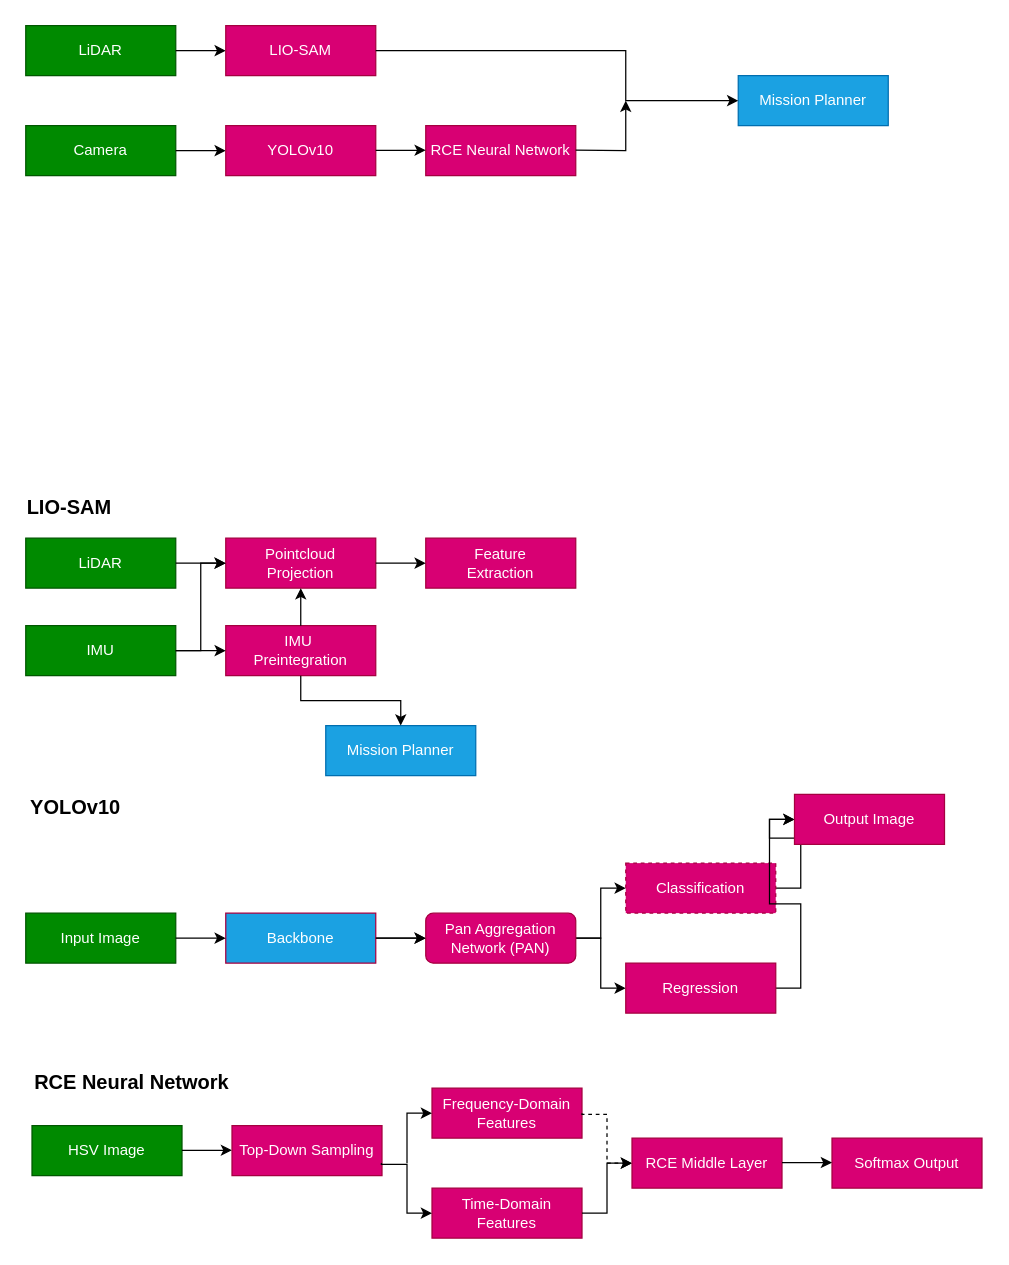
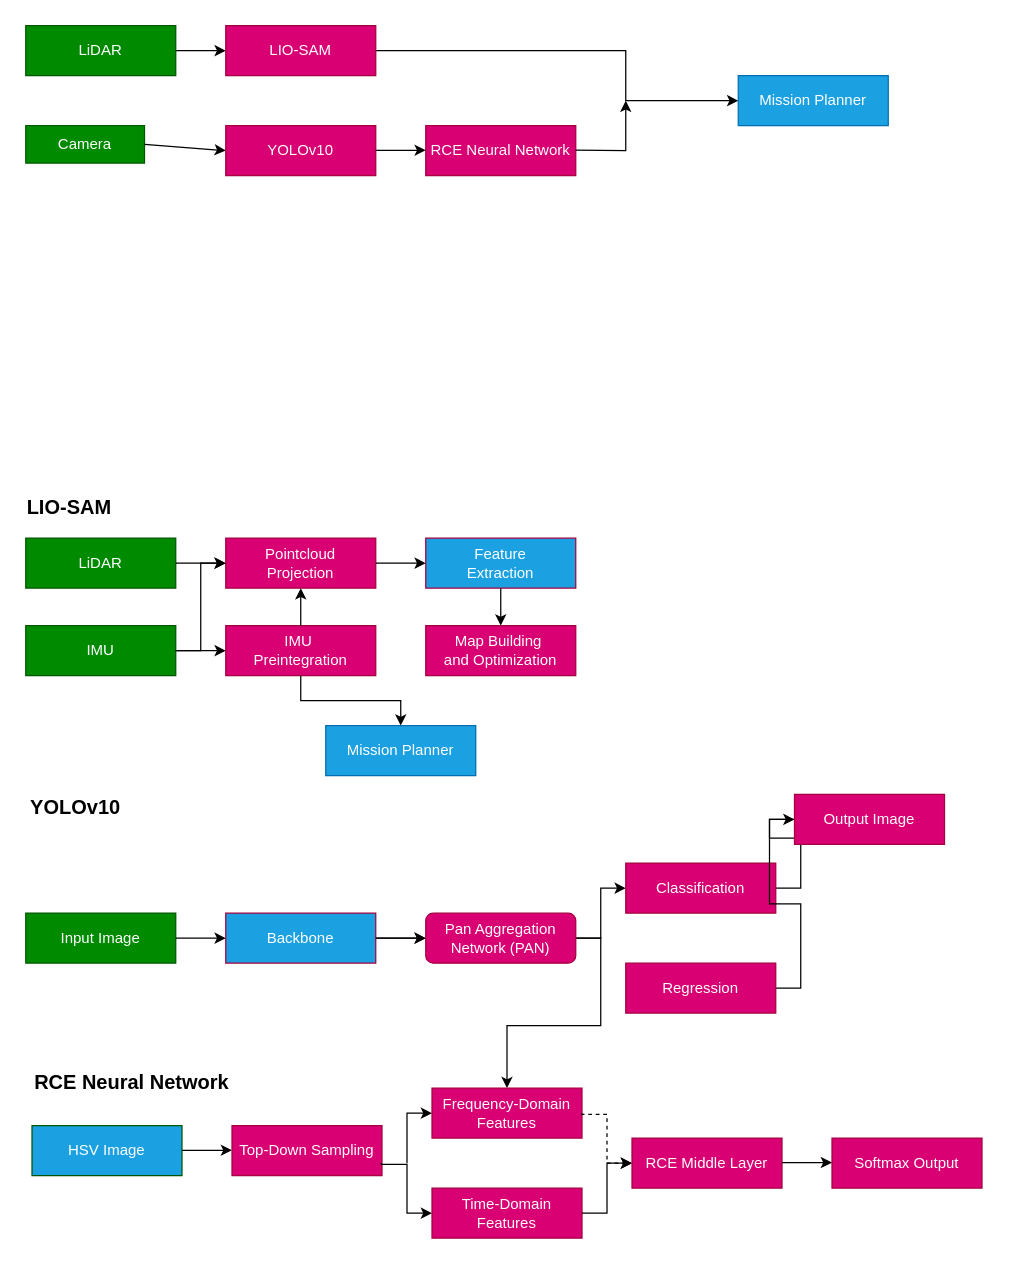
  <mxCell id="0" />
  <mxCell id="1" parent="0" />
  <mxCell id="2" value="LiDAR" style="rounded=0;whiteSpace=wrap;html=1;fillColor=#008a00;fontColor=#ffffff;strokeColor=#005700;" parent="1" vertex="1"><mxGeometry x="20" y="20" width="120" height="40" as="geometry" /></mxCell>
  <mxCell id="3" value="" style="endArrow=classic;html=1;rounded=0;exitX=1;exitY=0.5;exitDx=0;exitDy=0;entryX=0;entryY=0.5;entryDx=0;entryDy=0;" parent="1" source="2" target="4" edge="1"><mxGeometry width="50" height="50" relative="1" as="geometry"><mxPoint x="370" y="320" as="sourcePoint" /><mxPoint x="420" y="270" as="targetPoint" /></mxGeometry></mxCell>
  <mxCell id="4" value="LIO-SAM" style="rounded=0;whiteSpace=wrap;html=1;fillColor=#d80073;fontColor=#ffffff;strokeColor=#A50040;" parent="1" vertex="1"><mxGeometry x="180" y="20" width="120" height="40" as="geometry" /></mxCell>
  <mxCell id="5" value="Mission Planner" style="rounded=0;whiteSpace=wrap;html=1;fillColor=#1ba1e2;fontColor=#ffffff;strokeColor=#006EAF;" parent="1" vertex="1"><mxGeometry x="590" y="60" width="120" height="40" as="geometry" /></mxCell>
- <mxCell id="6" value="Camera" style="rounded=0;whiteSpace=wrap;html=1;fillColor=#008a00;fontColor=#ffffff;strokeColor=#005700;" parent="1" vertex="1"><mxGeometry x="20" y="100" width="120" height="40" as="geometry" /></mxCell>
+ <mxCell id="6" value="Camera" style="rounded=0;whiteSpace=wrap;html=1;fillColor=#008a00;fontColor=#ffffff;strokeColor=#005700;" parent="1" vertex="1"><mxGeometry x="20" y="100" width="95" height="30" as="geometry" /></mxCell>
  <mxCell id="7" value="" style="endArrow=classic;html=1;rounded=0;exitX=1;exitY=0.5;exitDx=0;exitDy=0;entryX=0;entryY=0.5;entryDx=0;entryDy=0;" parent="1" source="6" target="8" edge="1"><mxGeometry width="50" height="50" relative="1" as="geometry"><mxPoint x="370" y="420" as="sourcePoint" /><mxPoint x="420" y="370" as="targetPoint" /></mxGeometry></mxCell>
  <mxCell id="8" value="YOLOv10" style="rounded=0;whiteSpace=wrap;html=1;fillColor=#d80073;fontColor=#ffffff;strokeColor=#A50040;" parent="1" vertex="1"><mxGeometry x="180" y="100" width="120" height="40" as="geometry" /></mxCell>
  <mxCell id="9" value="&lt;span style=&quot;font-size: 16px;&quot;&gt;LIO-SAM&lt;/span&gt;" style="text;html=1;align=center;verticalAlign=middle;whiteSpace=wrap;rounded=0;fontStyle=1" parent="1" vertex="1"><mxGeometry x="20" y="390" width="70" height="30" as="geometry" /></mxCell>
  <mxCell id="10" value="LiDAR" style="rounded=0;whiteSpace=wrap;html=1;fillColor=#008a00;fontColor=#ffffff;strokeColor=#005700;" parent="1" vertex="1"><mxGeometry x="20" y="430" width="120" height="40" as="geometry" /></mxCell>
  <mxCell id="11" value="Pointcloud&lt;div&gt;Projection&lt;/div&gt;" style="rounded=0;whiteSpace=wrap;html=1;fillColor=#d80073;fontColor=#ffffff;strokeColor=#A50040;" parent="1" vertex="1"><mxGeometry x="180" y="430" width="120" height="40" as="geometry" /></mxCell>
- <mxCell id="12" value="Feature&lt;div&gt;Extraction&lt;/div&gt;" style="rounded=0;whiteSpace=wrap;html=1;fillColor=#d80073;fontColor=#ffffff;strokeColor=#A50040;" parent="1" vertex="1"><mxGeometry x="340" y="430" width="120" height="40" as="geometry" /></mxCell>
+ <mxCell id="12" value="Feature&lt;div&gt;Extraction&lt;/div&gt;" style="rounded=0;whiteSpace=wrap;html=1;fillColor=#1ba1e2;fontColor=#ffffff;strokeColor=#A50040;" parent="1" vertex="1"><mxGeometry x="340" y="430" width="120" height="40" as="geometry" /></mxCell>
+ <mxCell id="13" value="Map Building&amp;nbsp;&lt;div&gt;and Optimization&lt;/div&gt;" style="rounded=0;whiteSpace=wrap;html=1;fillColor=#d80073;fontColor=#ffffff;strokeColor=#A50040;" parent="1" vertex="1"><mxGeometry x="340" y="500" width="120" height="40" as="geometry" /></mxCell>
  <mxCell id="14" value="IMU" style="rounded=0;whiteSpace=wrap;html=1;fillColor=#008a00;fontColor=#ffffff;strokeColor=#005700;" parent="1" vertex="1"><mxGeometry x="20" y="500" width="120" height="40" as="geometry" /></mxCell>
  <mxCell id="15" value="IMU&amp;nbsp;&lt;div&gt;Preintegration&lt;/div&gt;" style="rounded=0;whiteSpace=wrap;html=1;fillColor=#d80073;fontColor=#ffffff;strokeColor=#A50040;" parent="1" vertex="1"><mxGeometry x="180" y="500" width="120" height="40" as="geometry" /></mxCell>
  <mxCell id="16" value="Mission Planner" style="rounded=0;whiteSpace=wrap;html=1;fillColor=#1ba1e2;fontColor=#ffffff;strokeColor=#006EAF;" parent="1" vertex="1"><mxGeometry x="260" y="580" width="120" height="40" as="geometry" /></mxCell>
  <mxCell id="17" value="" style="endArrow=classic;html=1;rounded=0;exitX=1;exitY=0.5;exitDx=0;exitDy=0;entryX=0;entryY=0.5;entryDx=0;entryDy=0;" parent="1" source="10" target="11" edge="1"><mxGeometry width="50" height="50" relative="1" as="geometry"><mxPoint x="170" y="340" as="sourcePoint" /><mxPoint x="230" y="340" as="targetPoint" /></mxGeometry></mxCell>
  <mxCell id="18" value="" style="endArrow=classic;html=1;rounded=0;exitX=1;exitY=0.5;exitDx=0;exitDy=0;entryX=0;entryY=0.5;entryDx=0;entryDy=0;" parent="1" source="11" target="12" edge="1"><mxGeometry width="50" height="50" relative="1" as="geometry"><mxPoint x="300" y="460" as="sourcePoint" /><mxPoint x="360" y="460" as="targetPoint" /></mxGeometry></mxCell>
+ <mxCell id="19" value="" style="endArrow=classic;html=1;rounded=0;exitX=0.5;exitY=1;exitDx=0;exitDy=0;entryX=0.5;entryY=0;entryDx=0;entryDy=0;" parent="1" source="12" target="13" edge="1"><mxGeometry width="50" height="50" relative="1" as="geometry"><mxPoint x="340" y="490" as="sourcePoint" /><mxPoint x="380" y="490" as="targetPoint" /></mxGeometry></mxCell>
  <mxCell id="20" value="" style="endArrow=classic;html=1;rounded=0;exitX=0.5;exitY=1;exitDx=0;exitDy=0;entryX=0.5;entryY=0;entryDx=0;entryDy=0;" parent="1" source="15" target="16" edge="1"><mxGeometry width="50" height="50" relative="1" as="geometry"><mxPoint x="250" y="480" as="sourcePoint" /><mxPoint x="250" y="510" as="targetPoint" /><Array as="points"><mxPoint x="240" y="560" /><mxPoint x="320" y="560" /></Array></mxGeometry></mxCell>
  <mxCell id="21" value="" style="endArrow=classic;html=1;rounded=0;exitX=1;exitY=0.5;exitDx=0;exitDy=0;entryX=0;entryY=0.5;entryDx=0;entryDy=0;" parent="1" source="14" target="15" edge="1"><mxGeometry width="50" height="50" relative="1" as="geometry"><mxPoint x="160" y="450" as="sourcePoint" /><mxPoint x="200" y="450" as="targetPoint" /></mxGeometry></mxCell>
  <mxCell id="22" value="" style="endArrow=classic;html=1;rounded=0;entryX=0;entryY=0.5;entryDx=0;entryDy=0;" parent="1" target="11" edge="1"><mxGeometry width="50" height="50" relative="1" as="geometry"><mxPoint x="140" y="520" as="sourcePoint" /><mxPoint x="210" y="510" as="targetPoint" /><Array as="points"><mxPoint x="160" y="520" /><mxPoint x="160" y="450" /></Array></mxGeometry></mxCell>
  <mxCell id="23" value="" style="endArrow=classic;html=1;rounded=0;exitX=0.5;exitY=0;exitDx=0;exitDy=0;entryX=0.5;entryY=1;entryDx=0;entryDy=0;" parent="1" source="15" target="11" edge="1"><mxGeometry width="50" height="50" relative="1" as="geometry"><mxPoint x="200" y="480" as="sourcePoint" /><mxPoint x="240" y="480" as="targetPoint" /></mxGeometry></mxCell>
  <mxCell id="24" value="&lt;font size=&quot;3&quot;&gt;YOLOv10&lt;/font&gt;" style="text;html=1;align=center;verticalAlign=middle;whiteSpace=wrap;rounded=0;fontStyle=1" parent="1" vertex="1"><mxGeometry x="25" y="630" width="70" height="30" as="geometry" /></mxCell>
  <mxCell id="25" value="Input Image" style="rounded=0;whiteSpace=wrap;html=1;fillColor=#008a00;fontColor=#ffffff;strokeColor=#005700;" parent="1" vertex="1"><mxGeometry x="20" y="730" width="120" height="40" as="geometry" /></mxCell>
  <mxCell id="26" value="" style="edgeStyle=orthogonalEdgeStyle;rounded=0;orthogonalLoop=1;jettySize=auto;html=1;" parent="1" source="27" target="30" edge="1"><mxGeometry relative="1" as="geometry" /></mxCell>
  <mxCell id="27" value="Backbone" style="rounded=0;whiteSpace=wrap;html=1;fillColor=#1ba1e2;fontColor=#ffffff;strokeColor=#A50040;" parent="1" vertex="1"><mxGeometry x="180" y="730" width="120" height="40" as="geometry" /></mxCell>
  <mxCell id="28" style="edgeStyle=orthogonalEdgeStyle;rounded=0;orthogonalLoop=1;jettySize=auto;html=1;entryX=0;entryY=0.5;entryDx=0;entryDy=0;" parent="1" source="30" target="32" edge="1"><mxGeometry relative="1" as="geometry" /></mxCell>
- <mxCell id="29" style="edgeStyle=orthogonalEdgeStyle;rounded=0;orthogonalLoop=1;jettySize=auto;html=1;exitX=1;exitY=0.5;exitDx=0;exitDy=0;entryX=0;entryY=0.5;entryDx=0;entryDy=0;" parent="1" source="30" target="34" edge="1"><mxGeometry relative="1" as="geometry" /></mxCell>
+ <mxCell id="29" style="edgeStyle=orthogonalEdgeStyle;rounded=0;orthogonalLoop=1;jettySize=auto;html=1;exitX=1;exitY=0.5;exitDx=0;exitDy=0;" parent="1" source="30" target="43" edge="1"><mxGeometry relative="1" as="geometry" /></mxCell>
  <mxCell id="30" value="Pan Aggregation Network (PAN)" style="whiteSpace=wrap;html=1;fillColor=#d80073;fontColor=#ffffff;strokeColor=#A50040;rounded=1;" parent="1" vertex="1"><mxGeometry x="340" y="730" width="120" height="40" as="geometry" /></mxCell>
  <mxCell id="31" style="edgeStyle=orthogonalEdgeStyle;rounded=0;orthogonalLoop=1;jettySize=auto;html=1;exitX=1;exitY=0.5;exitDx=0;exitDy=0;entryX=0;entryY=0.5;entryDx=0;entryDy=0;" parent="1" source="32" target="35" edge="1"><mxGeometry relative="1" as="geometry" /></mxCell>
- <mxCell id="32" value="Classification" style="rounded=0;whiteSpace=wrap;html=1;fillColor=#d80073;fontColor=#ffffff;strokeColor=#A50040;dashed=1;" parent="1" vertex="1"><mxGeometry x="500" y="690" width="120" height="40" as="geometry" /></mxCell>
- <mxCell id="33" style="edgeStyle=orthogonalEdgeStyle;rounded=0;orthogonalLoop=1;jettySize=auto;html=1;exitX=1;exitY=0.5;exitDx=0;exitDy=0;entryX=0;entryY=0.5;entryDx=0;entryDy=0;" parent="1" source="34" target="35" edge="1"><mxGeometry relative="1" as="geometry" /></mxCell>
+ <mxCell id="32" value="Classification" style="rounded=0;whiteSpace=wrap;html=1;fillColor=#d80073;fontColor=#ffffff;strokeColor=#A50040;" parent="1" vertex="1"><mxGeometry x="500" y="690" width="120" height="40" as="geometry" /></mxCell>
+ <mxCell id="33" style="edgeStyle=orthogonalEdgeStyle;rounded=0;orthogonalLoop=1;jettySize=auto;html=1;exitX=1;exitY=0.5;exitDx=0;exitDy=0;entryX=0;entryY=0.5;entryDx=0;entryDy=0;endArrow=none;" parent="1" source="34" target="35" edge="1"><mxGeometry relative="1" as="geometry" /></mxCell>
  <mxCell id="34" value="Regression" style="rounded=0;whiteSpace=wrap;html=1;fillColor=#d80073;fontColor=#ffffff;strokeColor=#A50040;" parent="1" vertex="1"><mxGeometry x="500" y="770" width="120" height="40" as="geometry" /></mxCell>
  <mxCell id="35" value="Output Image" style="rounded=0;whiteSpace=wrap;html=1;fillColor=#d80073;fontColor=#ffffff;strokeColor=#A50040;" parent="1" vertex="1"><mxGeometry x="635" y="635" width="120" height="40" as="geometry" /></mxCell>
  <mxCell id="36" value="" style="endArrow=classic;html=1;rounded=0;exitX=1;exitY=0.5;exitDx=0;exitDy=0;" parent="1" source="25" edge="1"><mxGeometry width="50" height="50" relative="1" as="geometry"><mxPoint x="350" y="490" as="sourcePoint" /><mxPoint x="180" y="750" as="targetPoint" /></mxGeometry></mxCell>
  <mxCell id="37" value="" style="endArrow=classic;html=1;rounded=0;entryX=0;entryY=0.5;entryDx=0;entryDy=0;exitX=1;exitY=0.5;exitDx=0;exitDy=0;" parent="1" source="27" target="30" edge="1"><mxGeometry width="50" height="50" relative="1" as="geometry"><mxPoint x="260" y="830" as="sourcePoint" /><mxPoint x="180" y="750" as="targetPoint" /></mxGeometry></mxCell>
  <mxCell id="38" value="&lt;font size=&quot;3&quot;&gt;RCE Neural Network&lt;/font&gt;" style="text;html=1;align=center;verticalAlign=middle;whiteSpace=wrap;rounded=0;fontStyle=1" parent="1" vertex="1"><mxGeometry x="25" y="850" width="160" height="30" as="geometry" /></mxCell>
- <mxCell id="39" value="HSV Image" style="rounded=0;whiteSpace=wrap;html=1;fillColor=#008a00;fontColor=#ffffff;strokeColor=#005700;" parent="1" vertex="1"><mxGeometry x="25" y="900" width="120" height="40" as="geometry" /></mxCell>
+ <mxCell id="39" value="HSV Image" style="rounded=0;whiteSpace=wrap;html=1;fillColor=#1ba1e2;fontColor=#ffffff;strokeColor=#005700;" parent="1" vertex="1"><mxGeometry x="25" y="900" width="120" height="40" as="geometry" /></mxCell>
  <mxCell id="40" value="" style="endArrow=classic;html=1;rounded=0;exitX=1;exitY=0.5;exitDx=0;exitDy=0;" parent="1" edge="1"><mxGeometry width="50" height="50" relative="1" as="geometry"><mxPoint x="145" y="919.74" as="sourcePoint" /><mxPoint x="185" y="919.74" as="targetPoint" /></mxGeometry></mxCell>
  <mxCell id="41" value="Top-Down Sampling" style="rounded=0;whiteSpace=wrap;html=1;fillColor=#d80073;fontColor=#ffffff;strokeColor=#A50040;" parent="1" vertex="1"><mxGeometry x="185" y="900" width="120" height="40" as="geometry" /></mxCell>
  <mxCell id="42" value="Time-Domain Features" style="rounded=0;whiteSpace=wrap;html=1;fillColor=#d80073;fontColor=#ffffff;strokeColor=#A50040;" parent="1" vertex="1"><mxGeometry x="345" y="950" width="120" height="40" as="geometry" /></mxCell>
  <mxCell id="43" value="Frequency-Domain Features" style="rounded=0;whiteSpace=wrap;html=1;fillColor=#d80073;fontColor=#ffffff;strokeColor=#A50040;" parent="1" vertex="1"><mxGeometry x="345" y="870" width="120" height="40" as="geometry" /></mxCell>
  <mxCell id="44" style="edgeStyle=orthogonalEdgeStyle;rounded=0;orthogonalLoop=1;jettySize=auto;html=1;entryX=0;entryY=0.5;entryDx=0;entryDy=0;" parent="1" target="43" edge="1"><mxGeometry relative="1" as="geometry"><mxPoint x="325" y="930" as="sourcePoint" /><mxPoint x="325" y="880" as="targetPoint" /><Array as="points"><mxPoint x="325" y="890" /></Array></mxGeometry></mxCell>
  <mxCell id="45" style="edgeStyle=orthogonalEdgeStyle;rounded=0;orthogonalLoop=1;jettySize=auto;html=1;exitX=1;exitY=0.5;exitDx=0;exitDy=0;entryX=0;entryY=0.5;entryDx=0;entryDy=0;" parent="1" target="42" edge="1"><mxGeometry relative="1" as="geometry"><mxPoint x="304.48" y="930" as="sourcePoint" /><mxPoint x="325" y="1000" as="targetPoint" /><Array as="points"><mxPoint x="305" y="931" /><mxPoint x="325" y="931" /><mxPoint x="325" y="970" /></Array></mxGeometry></mxCell>
  <mxCell id="46" style="edgeStyle=orthogonalEdgeStyle;rounded=0;orthogonalLoop=1;jettySize=auto;html=1;exitX=1;exitY=0.5;exitDx=0;exitDy=0;entryX=0;entryY=0.5;entryDx=0;entryDy=0;dashed=1;" parent="1" source="43" target="48" edge="1"><mxGeometry relative="1" as="geometry"><mxPoint x="465" y="890" as="sourcePoint" /><Array as="points"><mxPoint x="485" y="891" /><mxPoint x="485" y="930" /></Array></mxGeometry></mxCell>
  <mxCell id="47" style="edgeStyle=orthogonalEdgeStyle;rounded=0;orthogonalLoop=1;jettySize=auto;html=1;exitX=1;exitY=0.5;exitDx=0;exitDy=0;entryX=0;entryY=0.5;entryDx=0;entryDy=0;" parent="1" target="48" edge="1"><mxGeometry relative="1" as="geometry"><mxPoint x="465" y="970" as="sourcePoint" /><Array as="points"><mxPoint x="485" y="970" /><mxPoint x="485" y="930" /></Array></mxGeometry></mxCell>
  <mxCell id="48" value="RCE Middle Layer" style="rounded=0;whiteSpace=wrap;html=1;fillColor=#d80073;fontColor=#ffffff;strokeColor=#A50040;" parent="1" vertex="1"><mxGeometry x="505" y="910" width="120" height="40" as="geometry" /></mxCell>
  <mxCell id="49" value="Softmax Output" style="rounded=0;whiteSpace=wrap;html=1;fillColor=#d80073;fontColor=#ffffff;strokeColor=#A50040;" parent="1" vertex="1"><mxGeometry x="665" y="910" width="120" height="40" as="geometry" /></mxCell>
  <mxCell id="50" value="" style="endArrow=classic;html=1;rounded=0;entryX=0;entryY=0.5;entryDx=0;entryDy=0;exitX=1;exitY=0.5;exitDx=0;exitDy=0;" edge="1" parent="1"><mxGeometry width="50" height="50" relative="1" as="geometry"><mxPoint x="625" y="929.58" as="sourcePoint" /><mxPoint x="665" y="929.58" as="targetPoint" /></mxGeometry></mxCell>
  <mxCell id="51" value="RCE Neural Network" style="rounded=0;whiteSpace=wrap;html=1;fillColor=#d80073;fontColor=#ffffff;strokeColor=#A50040;" vertex="1" parent="1"><mxGeometry x="340" y="100" width="120" height="40" as="geometry" /></mxCell>
  <mxCell id="52" value="" style="endArrow=classic;html=1;rounded=0;entryX=0;entryY=0.5;entryDx=0;entryDy=0;exitX=1;exitY=0.5;exitDx=0;exitDy=0;" edge="1" parent="1" source="4" target="5"><mxGeometry width="50" height="50" relative="1" as="geometry"><mxPoint x="320" y="40" as="sourcePoint" /><mxPoint x="490" y="90" as="targetPoint" /><Array as="points"><mxPoint x="420" y="40" /><mxPoint x="500" y="40" /><mxPoint x="500" y="80" /></Array></mxGeometry></mxCell>
  <mxCell id="53" value="" style="endArrow=classic;html=1;rounded=0;exitX=1;exitY=0.5;exitDx=0;exitDy=0;entryX=0;entryY=0.5;entryDx=0;entryDy=0;" edge="1" parent="1"><mxGeometry width="50" height="50" relative="1" as="geometry"><mxPoint x="300" y="119.71" as="sourcePoint" /><mxPoint x="340" y="119.71" as="targetPoint" /></mxGeometry></mxCell>
  <mxCell id="54" value="" style="endArrow=classic;html=1;rounded=0;exitX=1;exitY=0.5;exitDx=0;exitDy=0;" edge="1" parent="1"><mxGeometry width="50" height="50" relative="1" as="geometry"><mxPoint x="460" y="119.68" as="sourcePoint" /><mxPoint x="500" y="80" as="targetPoint" /><Array as="points"><mxPoint x="500" y="120" /></Array></mxGeometry></mxCell>
